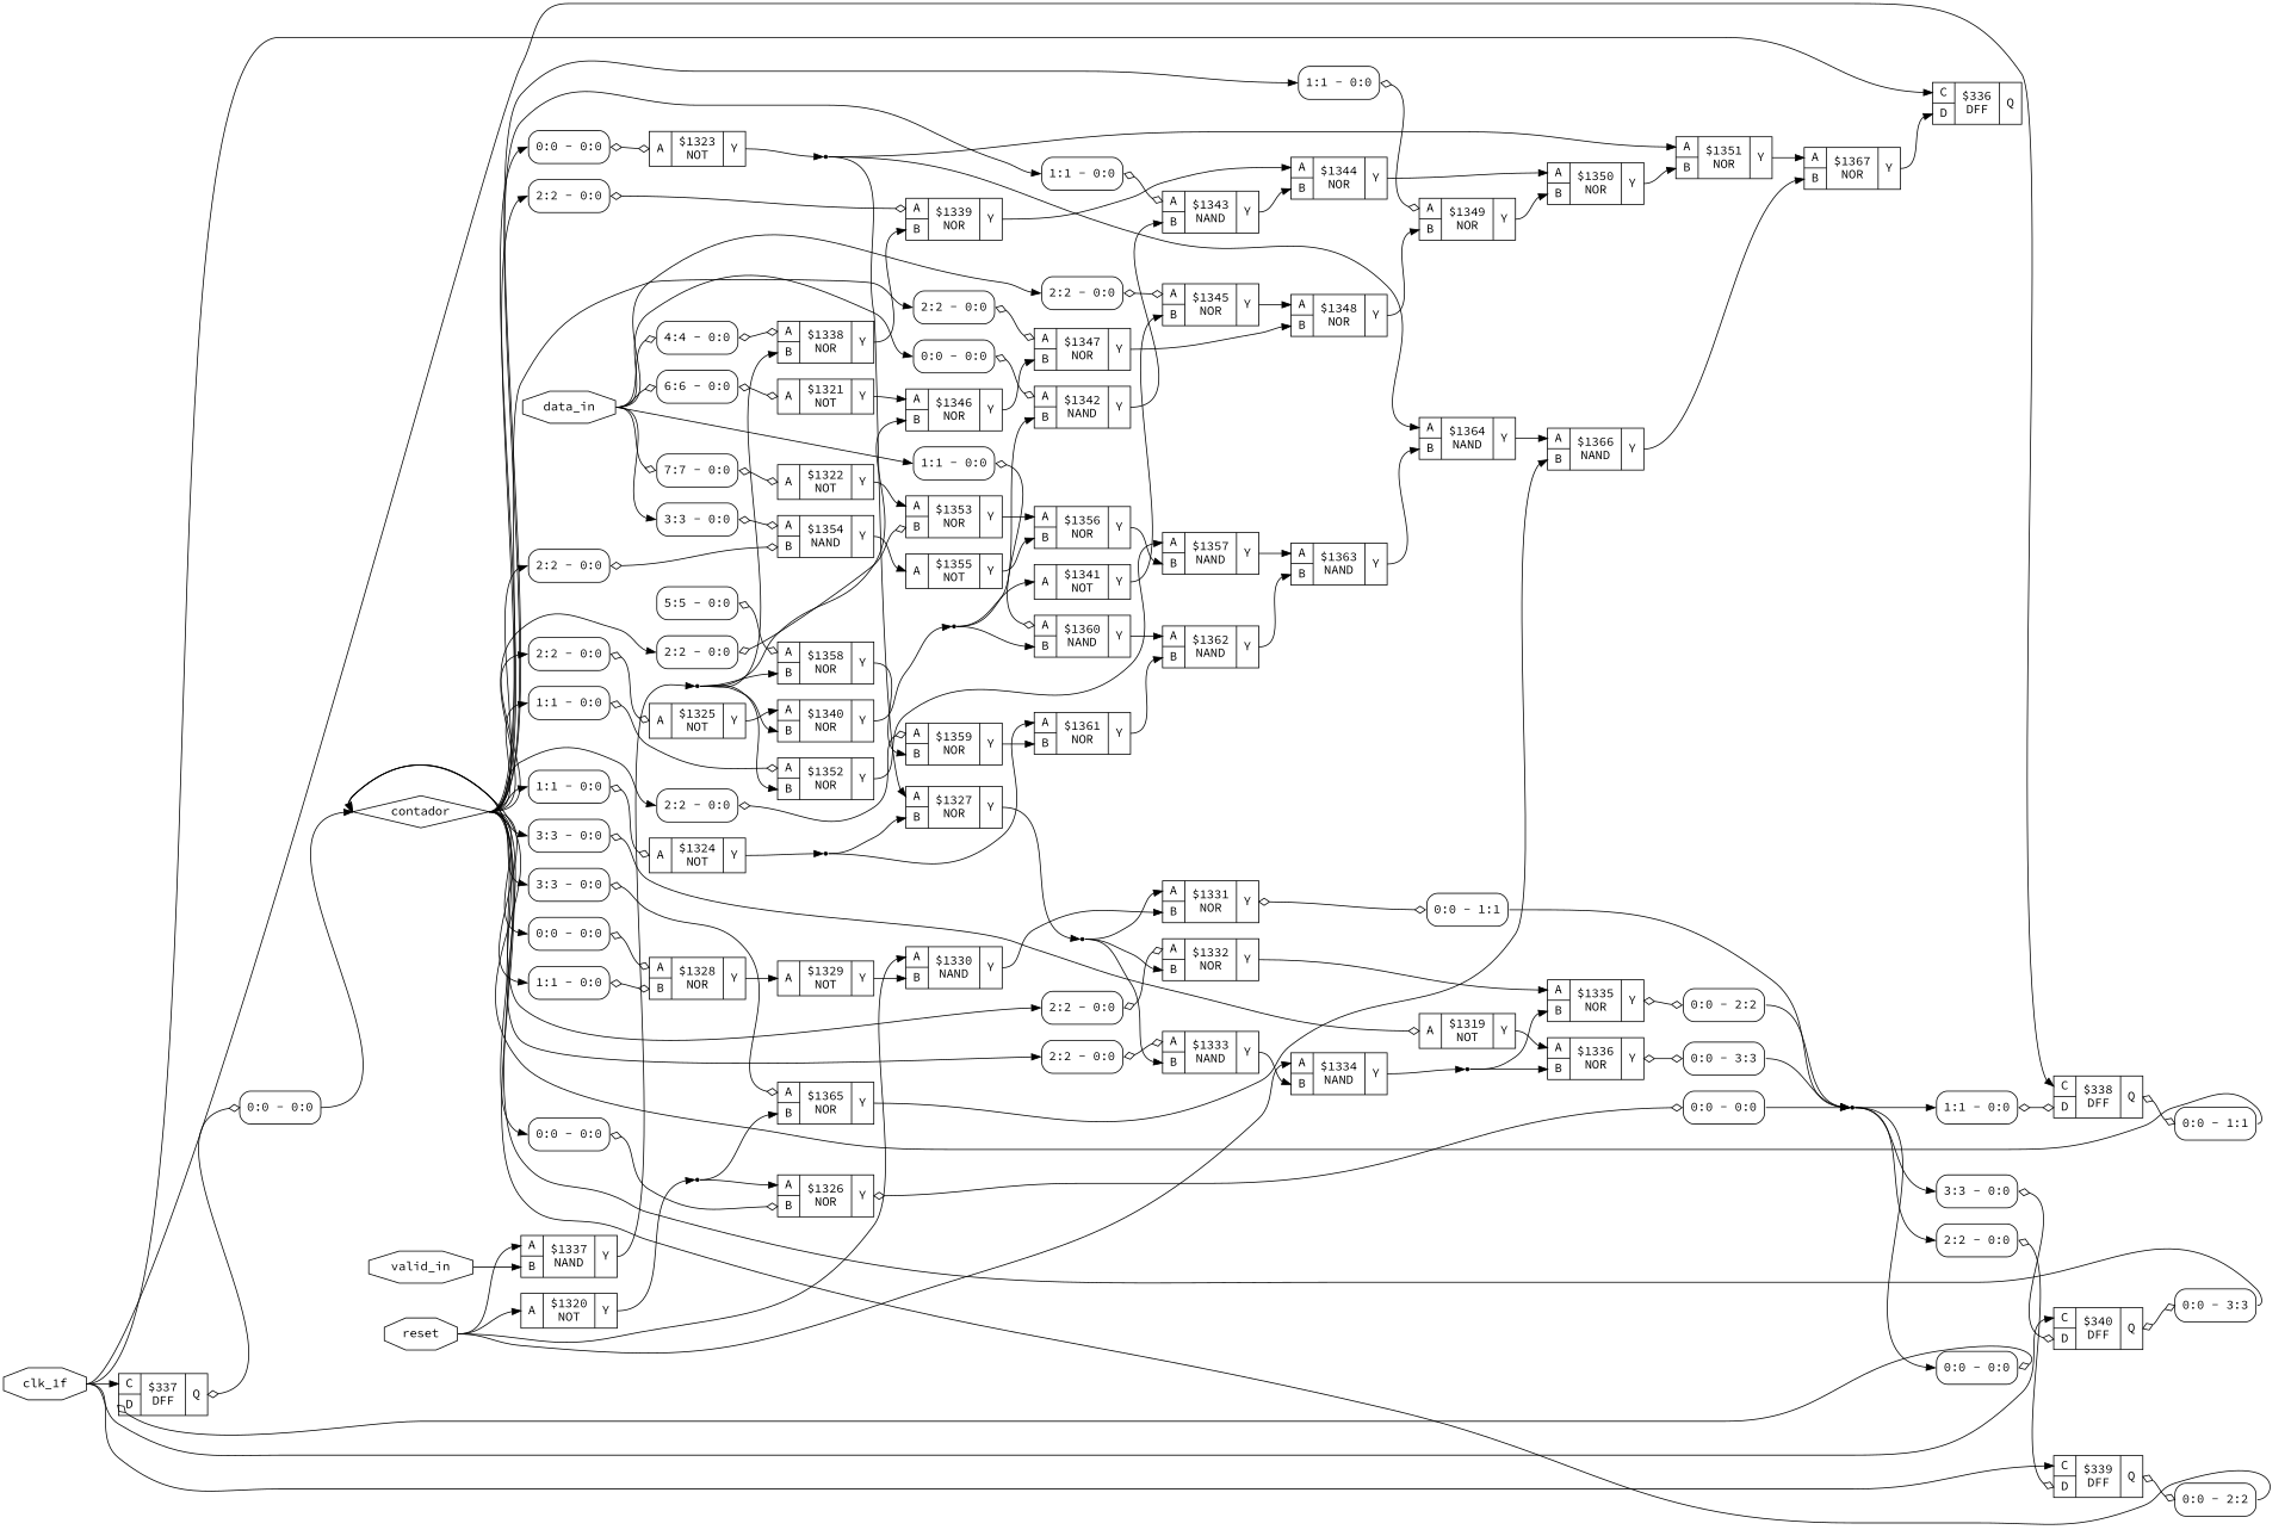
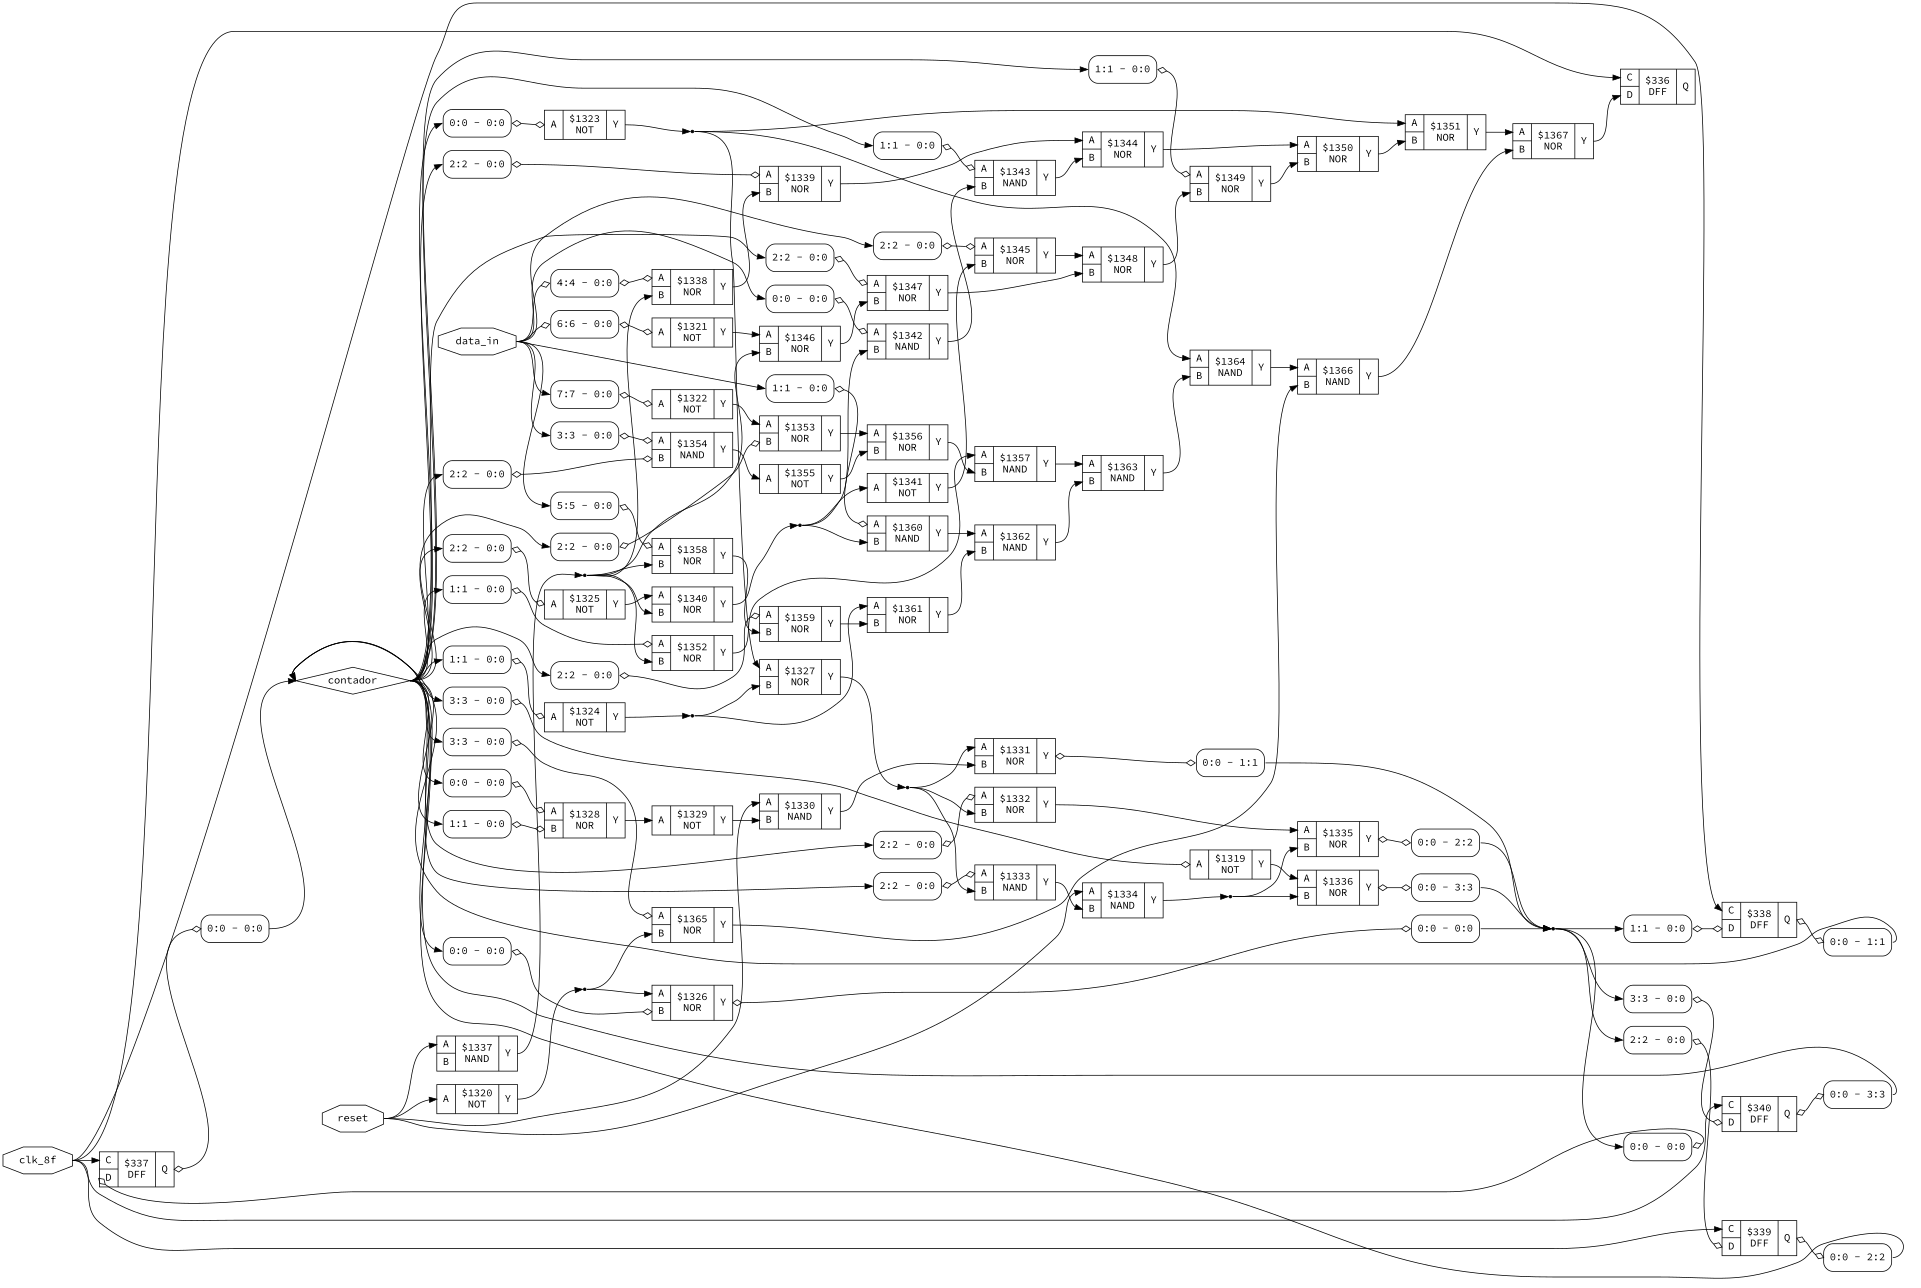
  digraph {
    fontname="Source Code Pro"
    rankdir=LR
    remincross=true
    node [fontname="Source Code Pro" shape=record]
    edge [color=black fontname="Source Code Pro" headport="p53:w" tailport=e]
-   n47 [color=black fontcolor=black label=clk_1f shape=octagon]
+   n47 [color=black fontcolor=black label=clk_8f shape=octagon]
    c108 [label="{{<p105> C|<p106> D}|$336\nDFF|{<p107> Q}}"]
    c109 [label="{{<p105> C|<p106> D}|$337\nDFF|{<p107> Q}}"]
    c110 [label="{{<p105> C|<p106> D}|$338\nDFF|{<p107> Q}}"]
    c111 [label="{{<p105> C|<p106> D}|$339\nDFF|{<p107> Q}}"]
    c112 [label="{{<p105> C|<p106> D}|$340\nDFF|{<p107> Q}}"]
    x31 [label="<s0> 0:0 - 0:0 " style=rounded]
    x33 [label="<s0> 0:0 - 1:1 " style=rounded]
    x35 [label="<s0> 0:0 - 2:2 " style=rounded]
    x37 [label="<s0> 0:0 - 3:3 " style=rounded]
    n48 [color=black fontcolor=black label=contador shape=diamond]
    x0 [label="<s0> 3:3 - 0:0 " style=rounded]
    x3 [label="<s0> 0:0 - 0:0 " style=rounded]
    x4 [label="<s0> 1:1 - 0:0 " style=rounded]
    x5 [label="<s0> 2:2 - 0:0 " style=rounded]
    x6 [label="<s0> 0:0 - 0:0 " style=rounded]
    x8 [label="<s0> 0:0 - 0:0 " style=rounded]
    x9 [label="<s0> 1:1 - 0:0 " style=rounded]
    x11 [label="<s0> 2:2 - 0:0 " style=rounded]
    x12 [label="<s0> 2:2 - 0:0 " style=rounded]
    x16 [label="<s0> 2:2 - 0:0 " style=rounded]
    x18 [label="<s0> 1:1 - 0:0 " style=rounded]
    x20 [label="<s0> 2:2 - 0:0 " style=rounded]
    x21 [label="<s0> 1:1 - 0:0 " style=rounded]
    x22 [label="<s0> 1:1 - 0:0 " style=rounded]
    x23 [label="<s0> 2:2 - 0:0 " style=rounded]
    x25 [label="<s0> 2:2 - 0:0 " style=rounded]
    x27 [label="<s0> 2:2 - 0:0 " style=rounded]
    x29 [label="<s0> 3:3 - 0:0 " style=rounded]
    c55 [label="{{<p53> A}|$1319\nNOT|{<p54> Y}}"]
    c59 [label="{{<p53> A}|$1323\nNOT|{<p54> Y}}"]
    c60 [label="{{<p53> A}|$1324\nNOT|{<p54> Y}}"]
    c61 [label="{{<p53> A}|$1325\nNOT|{<p54> Y}}"]
    c63 [label="{{<p53> A|<p62> B}|$1326\nNOR|{<p54> Y}}"]
    c65 [label="{{<p53> A|<p62> B}|$1328\nNOR|{<p54> Y}}"]
    c69 [label="{{<p53> A|<p62> B}|$1332\nNOR|{<p54> Y}}"]
    c70 [label="{{<p53> A|<p62> B}|$1333\nNAND|{<p54> Y}}"]
    c76 [label="{{<p53> A|<p62> B}|$1339\nNOR|{<p54> Y}}"]
    c80 [label="{{<p53> A|<p62> B}|$1343\nNAND|{<p54> Y}}"]
    c84 [label="{{<p53> A|<p62> B}|$1347\nNOR|{<p54> Y}}"]
    c86 [label="{{<p53> A|<p62> B}|$1349\nNOR|{<p54> Y}}"]
    c89 [label="{{<p53> A|<p62> B}|$1352\nNOR|{<p54> Y}}"]
    c90 [label="{{<p53> A|<p62> B}|$1353\nNOR|{<p54> Y}}"]
    c91 [label="{{<p53> A|<p62> B}|$1354\nNAND|{<p54> Y}}"]
    c96 [label="{{<p53> A|<p62> B}|$1359\nNOR|{<p54> Y}}"]
    c102 [label="{{<p53> A|<p62> B}|$1365\nNOR|{<p54> Y}}"]
    n49 [color=black fontcolor=black label=data_in shape=octagon]
    x1 [label="<s0> 6:6 - 0:0 " style=rounded]
    x2 [label="<s0> 7:7 - 0:0 " style=rounded]
    x15 [label="<s0> 4:4 - 0:0 " style=rounded]
    x17 [label="<s0> 0:0 - 0:0 " style=rounded]
    x19 [label="<s0> 2:2 - 0:0 " style=rounded]
    x24 [label="<s0> 3:3 - 0:0 " style=rounded]
    x26 [label="<s0> 5:5 - 0:0 " style=rounded]
    x28 [label="<s0> 1:1 - 0:0 " style=rounded]
    c57 [label="{{<p53> A}|$1321\nNOT|{<p54> Y}}"]
    c58 [label="{{<p53> A}|$1322\nNOT|{<p54> Y}}"]
    c75 [label="{{<p53> A|<p62> B}|$1338\nNOR|{<p54> Y}}"]
    c79 [label="{{<p53> A|<p62> B}|$1342\nNAND|{<p54> Y}}"]
    c82 [label="{{<p53> A|<p62> B}|$1345\nNOR|{<p54> Y}}"]
    c95 [label="{{<p53> A|<p62> B}|$1358\nNOR|{<p54> Y}}"]
    c97 [label="{{<p53> A|<p62> B}|$1360\nNAND|{<p54> Y}}"]
    n51 [color=black fontcolor=black label=reset shape=octagon]
    c56 [label="{{<p53> A}|$1320\nNOT|{<p54> Y}}"]
    c67 [label="{{<p53> A|<p62> B}|$1330\nNAND|{<p54> Y}}"]
    c71 [label="{{<p53> A|<p62> B}|$1334\nNAND|{<p54> Y}}"]
    c74 [label="{{<p53> A|<p62> B}|$1337\nNAND|{<p54> Y}}"]
    n4 [shape=point]
    c68 [label="{{<p53> A|<p62> B}|$1331\nNOR|{<p54> Y}}"]
    n16 [shape=point]
    n17 [shape=point]
-   n52 [color=black fontcolor=black label=valid_in shape=octagon]
    c73 [label="{{<p53> A|<p62> B}|$1336\nNOR|{<p54> Y}}"]
    x14 [label="<s0> 0:0 - 3:3 " style=rounded]
    c83 [label="{{<p53> A|<p62> B}|$1346\nNOR|{<p54> Y}}"]
    c93 [label="{{<p53> A|<p62> B}|$1356\nNOR|{<p54> Y}}"]
    n7 [shape=point]
    c64 [label="{{<p53> A|<p62> B}|$1327\nNOR|{<p54> Y}}"]
    c88 [label="{{<p53> A|<p62> B}|$1351\nNOR|{<p54> Y}}"]
    c101 [label="{{<p53> A|<p62> B}|$1364\nNAND|{<p54> Y}}"]
    n8 [shape=point]
    c98 [label="{{<p53> A|<p62> B}|$1361\nNOR|{<p54> Y}}"]
    c77 [label="{{<p53> A|<p62> B}|$1340\nNOR|{<p54> Y}}"]
    n20 [shape=point]
    x7 [label="<s0> 0:0 - 0:0 " style=rounded]
    n1 [shape=point]
    x30 [label="<s0> 0:0 - 0:0 " style=rounded]
    x32 [label="<s0> 1:1 - 0:0 " style=rounded]
    x34 [label="<s0> 2:2 - 0:0 " style=rounded]
    x36 [label="<s0> 3:3 - 0:0 " style=rounded]
    n10 [shape=point]
    c66 [label="{{<p53> A}|$1329\nNOT|{<p54> Y}}"]
    x10 [label="<s0> 0:0 - 1:1 " style=rounded]
    c72 [label="{{<p53> A|<p62> B}|$1335\nNOR|{<p54> Y}}"]
    x13 [label="<s0> 0:0 - 2:2 " style=rounded]
    c81 [label="{{<p53> A|<p62> B}|$1344\nNOR|{<p54> Y}}"]
    c87 [label="{{<p53> A|<p62> B}|$1350\nNOR|{<p54> Y}}"]
    c78 [label="{{<p53> A}|$1341\nNOT|{<p54> Y}}"]
    c85 [label="{{<p53> A|<p62> B}|$1348\nNOR|{<p54> Y}}"]
    c104 [label="{{<p53> A|<p62> B}|$1367\nNOR|{<p54> Y}}"]
    c94 [label="{{<p53> A|<p62> B}|$1357\nNAND|{<p54> Y}}"]
    c100 [label="{{<p53> A|<p62> B}|$1363\nNAND|{<p54> Y}}"]
    c92 [label="{{<p53> A}|$1355\nNOT|{<p54> Y}}"]
    c99 [label="{{<p53> A|<p62> B}|$1362\nNAND|{<p54> Y}}"]
    c103 [label="{{<p53> A|<p62> B}|$1366\nNAND|{<p54> Y}}"]
    n47 -> c108 [headport="p105:w"]
    n47 -> c109 [headport="p105:w"]
    n47 -> c110 [headport="p105:w"]
    n47 -> c111 [headport="p105:w"]
    n47 -> c112 [headport="p105:w"]
    c109 -> x31 [arrowhead=odiamond arrowtail=odiamond dir=both headport=w tailport="p107:e"]
    c110 -> x33 [arrowhead=odiamond arrowtail=odiamond dir=both headport=w tailport="p107:e"]
    c111 -> x35 [arrowhead=odiamond arrowtail=odiamond dir=both headport=w tailport="p107:e"]
    c112 -> x37 [arrowhead=odiamond arrowtail=odiamond dir=both headport=w tailport="p107:e"]
    x31 -> n48 [headport=w tailport="s0:e"]
    x33 -> n48 [headport=w tailport="s0:e"]
    x35 -> n48 [headport=w tailport="s0:e"]
    x37 -> n48 [headport=w tailport="s0:e"]
    n48 -> x0 [headport="s0:w"]
    n48 -> x3 [headport="s0:w"]
    n48 -> x4 [headport="s0:w"]
    n48 -> x5 [headport="s0:w"]
    n48 -> x6 [headport="s0:w"]
    n48 -> x8 [headport="s0:w"]
    n48 -> x9 [headport="s0:w"]
    n48 -> x11 [headport="s0:w"]
    n48 -> x12 [headport="s0:w"]
    n48 -> x16 [headport="s0:w"]
    n48 -> x18 [headport="s0:w"]
    n48 -> x20 [headport="s0:w"]
    n48 -> x21 [headport="s0:w"]
    n48 -> x22 [headport="s0:w"]
    n48 -> x23 [headport="s0:w"]
    n48 -> x25 [headport="s0:w"]
    n48 -> x27 [headport="s0:w"]
    n48 -> x29 [headport="s0:w"]
    x0 -> c55 [arrowhead=odiamond arrowtail=odiamond dir=both]
    x3 -> c59 [arrowhead=odiamond arrowtail=odiamond dir=both]
    x4 -> c60 [arrowhead=odiamond arrowtail=odiamond dir=both]
    x5 -> c61 [arrowhead=odiamond arrowtail=odiamond dir=both]
    x6 -> c63 [arrowhead=odiamond arrowtail=odiamond dir=both headport="p62:w"]
    x8 -> c65 [arrowhead=odiamond arrowtail=odiamond dir=both]
    x9 -> c65 [arrowhead=odiamond arrowtail=odiamond dir=both headport="p62:w"]
    x11 -> c69 [arrowhead=odiamond arrowtail=odiamond dir=both]
    x12 -> c70 [arrowhead=odiamond arrowtail=odiamond dir=both]
    x16 -> c76 [arrowhead=odiamond arrowtail=odiamond dir=both]
    x18 -> c80 [arrowhead=odiamond arrowtail=odiamond dir=both]
    x20 -> c84 [arrowhead=odiamond arrowtail=odiamond dir=both]
    x21 -> c86 [arrowhead=odiamond arrowtail=odiamond dir=both]
    x22 -> c89 [arrowhead=odiamond arrowtail=odiamond dir=both]
    x23 -> c90 [arrowhead=odiamond arrowtail=odiamond dir=both headport="p62:w"]
    x25 -> c91 [arrowhead=odiamond arrowtail=odiamond dir=both headport="p62:w"]
    x27 -> c96 [arrowhead=odiamond arrowtail=odiamond dir=both]
    x29 -> c102 [arrowhead=odiamond arrowtail=odiamond dir=both]
    c55 -> c73 [tailport="p54:e"]
    c59 -> n7 [headport=w tailport="p54:e"]
    c60 -> n8 [headport=w tailport="p54:e"]
    c61 -> c77 [tailport="p54:e"]
    c63 -> x7 [arrowhead=odiamond arrowtail=odiamond dir=both headport=w tailport="p54:e"]
    c65 -> c66 [tailport="p54:e"]
    c69 -> c72 [tailport="p54:e"]
    c70 -> c71 [headport="p62:w" tailport="p54:e"]
    c76 -> c81 [tailport="p54:e"]
    c80 -> c81 [headport="p62:w" tailport="p54:e"]
    c84 -> c85 [headport="p62:w" tailport="p54:e"]
    c86 -> c87 [headport="p62:w" tailport="p54:e"]
    c89 -> c94 [tailport="p54:e"]
    c90 -> c93 [tailport="p54:e"]
    c91 -> c92 [tailport="p54:e"]
    c96 -> c98 [headport="p62:w" tailport="p54:e"]
    c102 -> c103 [headport="p62:w" tailport="p54:e"]
    n49 -> x1 [arrowhead=odiamond headport="s0:w"]
-   n49 -> x2 [headport="s0:w" arrowhead=odiamond]
+   n49 -> x2 [headport="s0:w"]
    n49 -> x15 [arrowhead=odiamond headport="s0:w"]
    n49 -> x17 [headport="s0:w"]
    n49 -> x19 [headport="s0:w"]
    n49 -> x24 [headport="s0:w"]
+   n49 -> x26 [headport="s0:w"]
    n49 -> x28 [headport="s0:w"]
    x1 -> c57 [arrowhead=odiamond arrowtail=odiamond dir=both]
    x2 -> c58 [arrowhead=odiamond arrowtail=odiamond dir=both]
    x15 -> c75 [arrowhead=odiamond arrowtail=odiamond dir=both]
    x17 -> c79 [arrowhead=odiamond arrowtail=odiamond dir=both]
    x19 -> c82 [arrowhead=odiamond arrowtail=odiamond dir=both]
    x24 -> c91 [arrowhead=odiamond arrowtail=odiamond dir=both]
    x26 -> c95 [arrowhead=odiamond arrowtail=odiamond dir=both]
    x28 -> c97 [arrowhead=odiamond arrowtail=odiamond dir=both]
    c57 -> c83 [tailport="p54:e"]
    c58 -> c90 [tailport="p54:e"]
    c75 -> c76 [headport="p62:w" tailport="p54:e"]
    c79 -> c80 [headport="p62:w" tailport="p54:e"]
    c82 -> c85 [tailport="p54:e"]
    c95 -> c96 [headport="p62:w" tailport="p54:e"]
    c97 -> c99 [tailport="p54:e"]
    n51 -> c56
    n51 -> c67
    n51 -> c71
    n51 -> c74
    c56 -> n4 [headport=w tailport="p54:e"]
    c67 -> c68 [headport="p62:w" tailport="p54:e"]
    c71 -> n16 [headport=w tailport="p54:e"]
    c74 -> n17 [headport=w tailport="p54:e"]
    n4 -> c63
    n4 -> c102 [headport="p62:w"]
    c68 -> x10 [arrowhead=odiamond arrowtail=odiamond dir=both headport=w tailport="p54:e"]
    n16 -> c73 [headport="p62:w"]
    n16 -> c72 [headport="p62:w"]
    n17 -> c89 [headport="p62:w"]
    n17 -> c75 [headport="p62:w"]
    n17 -> c95 [headport="p62:w"]
    n17 -> c83 [headport="p62:w"]
    n17 -> c77 [headport="p62:w"]
-   n52 -> c74 [headport="p62:w"]
    c73 -> x14 [arrowhead=odiamond arrowtail=odiamond dir=both headport=w tailport="p54:e"]
    x14 -> n1 [headport=w tailport="s0:e"]
    c83 -> c84 [headport="p62:w" tailport="p54:e"]
    c93 -> c94 [headport="p62:w" tailport="p54:e"]
    n7 -> c64
    n7 -> c88
    n7 -> c101
    c64 -> n10 [headport=w tailport="p54:e"]
    c88 -> c104 [tailport="p54:e"]
    c101 -> c103 [tailport="p54:e"]
    n8 -> c64 [headport="p62:w"]
    n8 -> c98
    c98 -> c99 [headport="p62:w" tailport="p54:e"]
    c77 -> n20 [headport=w tailport="p54:e"]
    n20 -> c79 [headport="p62:w"]
    n20 -> c97 [headport="p62:w"]
    n20 -> c78
    x7 -> n1 [headport=w tailport="s0:e"]
    n1 -> x30 [headport="s0:w"]
    n1 -> x32 [headport="s0:w"]
    n1 -> x34 [headport="s0:w"]
    n1 -> x36 [headport="s0:w"]
    x30 -> c109 [arrowhead=odiamond arrowtail=odiamond dir=both headport="p106:w"]
    x32 -> c110 [arrowhead=odiamond arrowtail=odiamond dir=both headport="p106:w"]
    x34 -> c111 [arrowhead=odiamond arrowtail=odiamond dir=both headport="p106:w"]
    x36 -> c112 [arrowhead=odiamond arrowtail=odiamond dir=both headport="p106:w"]
    n10 -> c69 [headport="p62:w"]
    n10 -> c70 [headport="p62:w"]
    n10 -> c68
    c66 -> c67 [headport="p62:w" tailport="p54:e"]
    x10 -> n1 [headport=w tailport="s0:e"]
    c72 -> x13 [arrowhead=odiamond arrowtail=odiamond dir=both headport=w tailport="p54:e"]
    x13 -> n1 [headport=w tailport="s0:e"]
    c81 -> c87 [tailport="p54:e"]
    c87 -> c88 [headport="p62:w" tailport="p54:e"]
    c78 -> c82 [headport="p62:w" tailport="p54:e"]
    c85 -> c86 [headport="p62:w" tailport="p54:e"]
    c104 -> c108 [headport="p106:w" tailport="p54:e"]
    c94 -> c100 [tailport="p54:e"]
    c100 -> c101 [headport="p62:w" tailport="p54:e"]
    c92 -> c93 [headport="p62:w" tailport="p54:e"]
    c99 -> c100 [headport="p62:w" tailport="p54:e"]
    c103 -> c104 [headport="p62:w" tailport="p54:e"]
  }
